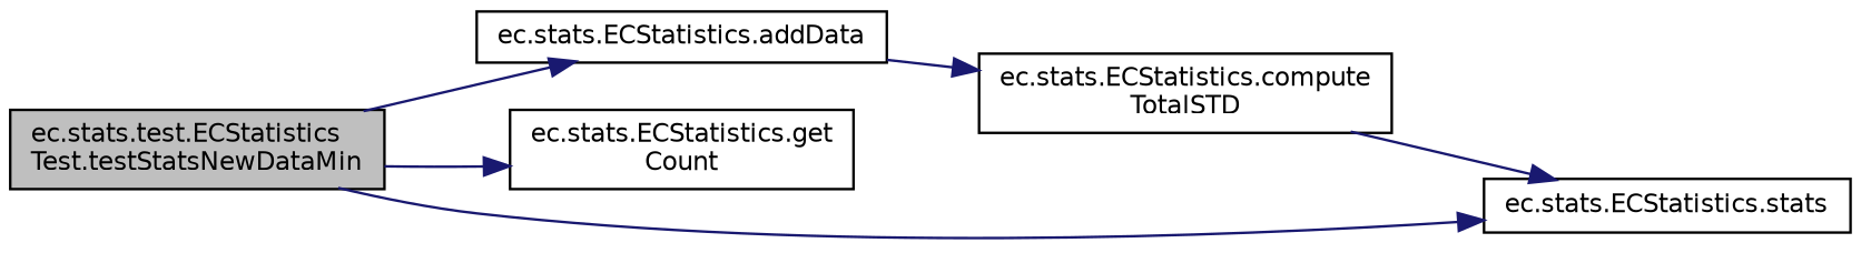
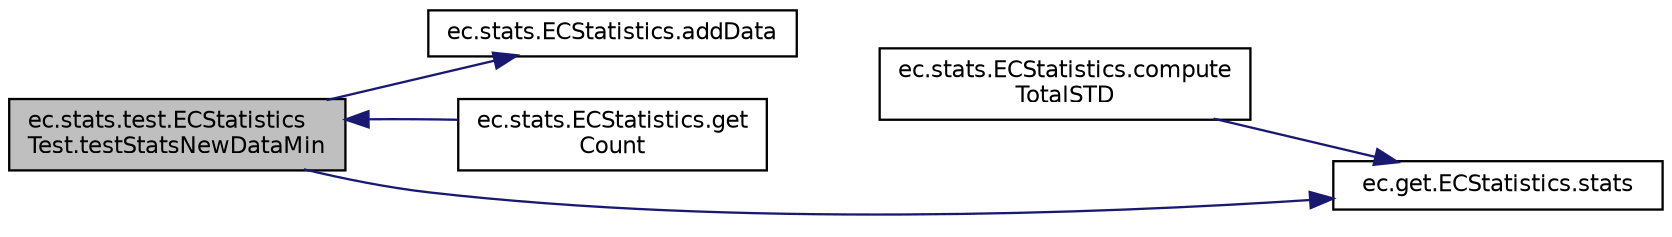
  digraph {
    rankdir=LR
    node [color=black fillcolor=white fontname=Helvetica fontsize=10 shape=record style=filled]
    edge [color=midnightblue fontname=Helvetica fontsize=10 labelfontname=Helvetica labelfontsize=10 style=solid]
    n1 [fillcolor=grey75 fontcolor=black height=0.2 label="ec.stats.test.ECStatistics\lTest.testStatsNewDataMin" width=0.4]
    n2 [height=0.2 label="ec.stats.ECStatistics.addData" width=0.4]
    n3 [height=0.2 label="ec.stats.ECStatistics.get\lCount" width=0.4]
-   n4 [height=0.2 label="ec.stats.ECStatistics.stats" width=0.4]
+   n4 [height=0.2 label="ec.get.ECStatistics.stats" width=0.4]
    n5 [height=0.2 label="ec.stats.ECStatistics.compute\lTotalSTD" width=0.4]
    n1 -> n2
-   n1 -> n3
+   n3 -> n1
    n1 -> n4
-   n2 -> n5
    n5 -> n4
  }
